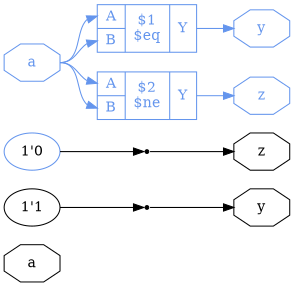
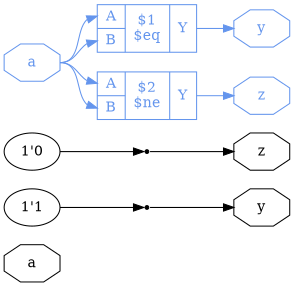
  digraph {
    rankdir=LR
    remincross=true
    node [color=cornflowerblue fontcolor=cornflowerblue shape=octagon]
    edge [color=cornflowerblue fontcolor=cornflowerblue headport=w tailport=e]
    n1 [color=black fontcolor=black label=a]
    n2 [color=black fontcolor=black label=y]
    n3 [color=black fontcolor=black label=z]
-   n4 [label="1'0" fontcolor="" shape=""]
+   n4 [label="1'0" color="" fontcolor="" shape=""]
    x1 [shape=point color="" fontcolor=""]
    n6 [label="1'1" color="" fontcolor="" shape=""]
    x3 [shape=point color="" fontcolor=""]
    n8 [label=a]
    n9 [label="{{<p4> A|<p5> B}|$1\n$eq|{<p6> Y}}" shape=record]
    n10 [label="{{<p4> A|<p5> B}|$2\n$ne|{<p6> Y}}" shape=record]
    n11 [label=y]
    n12 [label=z]
    subgraph sub_1 {
      n1
      n2
      n3
      n4
      x1
      n6
      x3
    }
    subgraph sub_2 {
      n8
      n9
      n10
      n11
      n12
    }
    n4 -> x1 [color=black fontcolor=black]
    x1 -> n3 [color=black fontcolor=black]
    n6 -> x3 [color=black fontcolor=black]
    x3 -> n2 [color=black fontcolor=black]
    n8 -> n9 [headport="p4:w"]
    n8 -> n9 [headport="p5:w"]
    n8 -> n10 [headport="p4:w"]
    n8 -> n10 [headport="p5:w"]
    n9 -> n11 [tailport="p6:e"]
    n10 -> n12 [tailport="p6:e"]
  }
